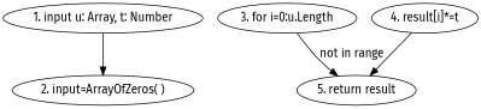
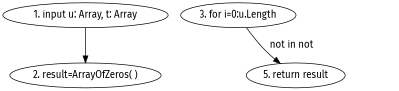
  digraph {
    fontname="Fira Sans"
    node [fontname="Fira Sans"]
    edge [fontname="Fira Sans"]
-   n1 [label="1. input u: Array, t: Number"]
-   n2 [label="2. input=ArrayOfZeros( )"]
+   n1 [label="1. input u: Array, t: Array"]
+   n2 [label="2. result=ArrayOfZeros( )"]
    n3 [label="3. for i=0:u.Length"]
    n4 [label="5. return result"]
-   n5 [label="4. result[i]*=t"]
    n1 -> n2
-   n3 -> n4 [label="not in range"]
-   n5 -> n4
+   n3 -> n4 [label="not in not"]
  }
